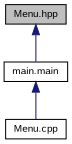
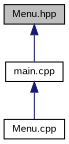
  digraph {
    fontname="Liberation Sans"
    node [color=black fillcolor=white fontname="Liberation Sans" fontsize=10 shape=record style=filled]
    edge [color=midnightblue dir=back fontname="Liberation Sans" fontsize=10 labelfontname=Helvetica labelfontsize=10 style=solid]
    n1 [fillcolor=grey75 fontcolor=black height=0.2 label="Menu.hpp" width=0.4]
-   n2 [height=0.2 label="main.main" width=0.4]
+   n2 [height=0.2 label="main.cpp" width=0.4]
    n3 [height=0.2 label="Menu.cpp" width=0.4]
    n1 -> n2
    n2 -> n3
  }
